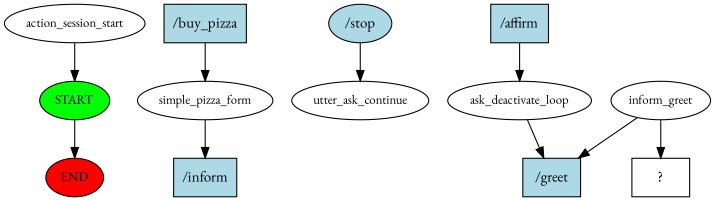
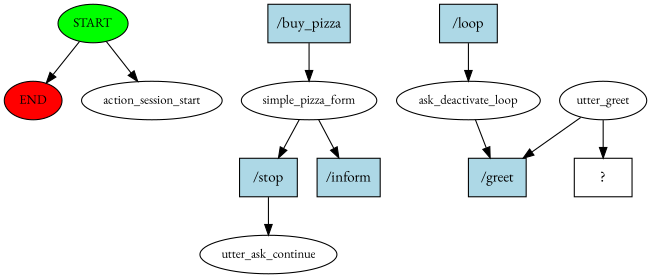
  digraph {
    fontname="EB Garamond"
    node [fontname="EB Garamond" fontsize=12 style=filled]
    edge [fontname="EB Garamond"]
    n1 [fillcolor=green label=START]
    n2 [fillcolor=red label=END]
    n3 [label=action_session_start style=""]
    n4 [fillcolor=lightblue label="/buy_pizza" shape=rect fontsize=""]
    n5 [label=simple_pizza_form style=""]
-   n6 [fillcolor=lightblue label="/stop" shape=ellipse fontsize=""]
+   n6 [fillcolor=lightblue label="/stop" shape=rect fontsize=""]
    n7 [fillcolor=lightblue label="/inform" shape=rect fontsize=""]
    n8 [label=utter_ask_continue style=""]
-   n9 [fillcolor=lightblue label="/affirm" shape=rect fontsize=""]
+   n9 [fillcolor=lightblue label="/loop" shape=rect fontsize=""]
    n10 [label=ask_deactivate_loop style=""]
    n11 [fillcolor=lightblue label="/greet" shape=rect fontsize=""]
-   n12 [label=inform_greet style=""]
+   n12 [label=utter_greet style=""]
    n13 [label="  ?  " shape=rect fontsize="" style=""]
    n1 -> n2
-   n3 -> n1
+   n1 -> n3
    n4 -> n5
+   n5 -> n6
    n5 -> n7
    n6 -> n8
    n9 -> n10
    n10 -> n11
    n12 -> n11
    n12 -> n13
  }
